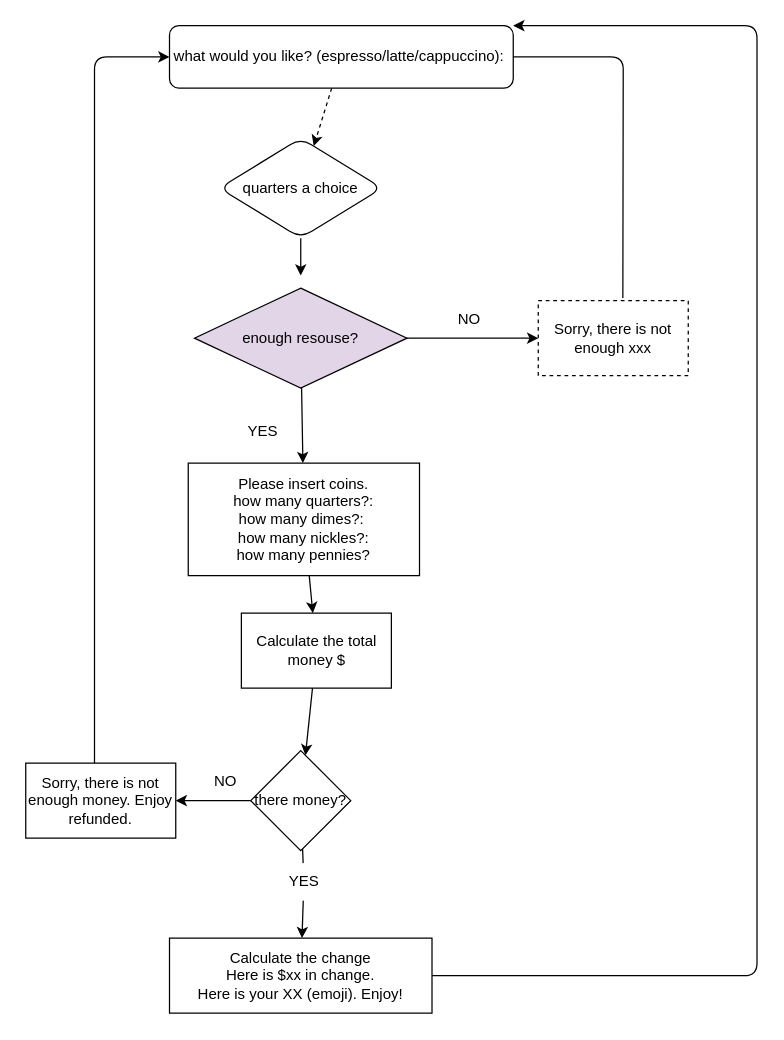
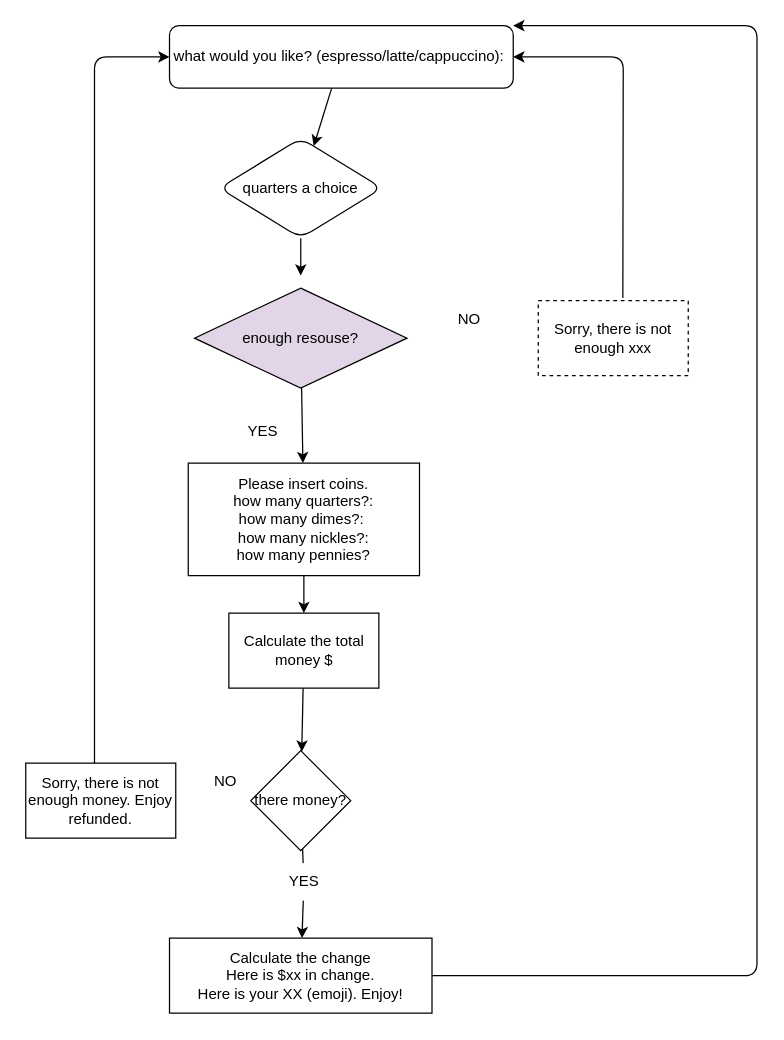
  <mxCell id="0" />
  <mxCell id="1" parent="0" />
- <mxCell id="2" value="" style="edgeStyle=none;html=1;dashed=1;" edge="1" parent="1" source="3" target="5"><mxGeometry relative="1" as="geometry" /></mxCell>
+ <mxCell id="2" value="" style="edgeStyle=none;html=1;" edge="1" parent="1" source="3" target="5"><mxGeometry relative="1" as="geometry" /></mxCell>
  <mxCell id="3" value="what would you like? (espresso/latte/cappuccino):&amp;nbsp;" style="rounded=1;whiteSpace=wrap;html=1;" vertex="1" parent="1"><mxGeometry x="135" y="20" width="275" height="50" as="geometry" /></mxCell>
  <mxCell id="4" style="edgeStyle=none;html=1;exitX=0.5;exitY=1;exitDx=0;exitDy=0;" edge="1" parent="1" source="5"><mxGeometry relative="1" as="geometry"><mxPoint x="240" y="220" as="targetPoint" /></mxGeometry></mxCell>
  <mxCell id="5" value="quarters a choice" style="rhombus;whiteSpace=wrap;html=1;rounded=1;" vertex="1" parent="1"><mxGeometry x="175" y="110" width="130" height="80" as="geometry" /></mxCell>
- <mxCell id="6" value="" style="edgeStyle=none;html=1;" edge="1" parent="1" source="8" target="10"><mxGeometry relative="1" as="geometry"><Array as="points"><mxPoint x="375" y="270" /></Array></mxGeometry></mxCell>
  <mxCell id="7" value="" style="edgeStyle=none;html=1;" edge="1" parent="1" source="8" target="13"><mxGeometry relative="1" as="geometry" /></mxCell>
  <mxCell id="8" value="enough resouse?" style="rhombus;whiteSpace=wrap;html=1;fillColor=#e1d5e7;" vertex="1" parent="1"><mxGeometry x="155" y="230" width="170" height="80" as="geometry" /></mxCell>
- <mxCell id="9" value="" style="edgeStyle=none;html=1;entryX=1;entryY=0.5;entryDx=0;entryDy=0;exitX=0.564;exitY=-0.036;exitDx=0;exitDy=0;exitPerimeter=0;endArrow=none;" edge="1" parent="1" source="10" target="3"><mxGeometry relative="1" as="geometry"><mxPoint x="495" y="230" as="sourcePoint" /><mxPoint x="485" y="70" as="targetPoint" /><Array as="points"><mxPoint x="498" y="45" /></Array></mxGeometry></mxCell>
+ <mxCell id="9" value="" style="edgeStyle=none;html=1;entryX=1;entryY=0.5;entryDx=0;entryDy=0;exitX=0.564;exitY=-0.036;exitDx=0;exitDy=0;exitPerimeter=0;" edge="1" parent="1" source="10" target="3"><mxGeometry relative="1" as="geometry"><mxPoint x="495" y="230" as="sourcePoint" /><mxPoint x="485" y="70" as="targetPoint" /><Array as="points"><mxPoint x="498" y="45" /></Array></mxGeometry></mxCell>
  <mxCell id="10" value="Sorry, there is not enough xxx" style="whiteSpace=wrap;html=1;dashed=1;" vertex="1" parent="1"><mxGeometry x="430" y="240" width="120" height="60" as="geometry" /></mxCell>
  <mxCell id="11" value="NO" style="text;html=1;strokeColor=none;fillColor=none;align=center;verticalAlign=middle;whiteSpace=wrap;rounded=0;" vertex="1" parent="1"><mxGeometry x="345" y="240" width="60" height="30" as="geometry" /></mxCell>
  <mxCell id="12" value="" style="edgeStyle=none;html=1;" edge="1" parent="1" source="13" target="16"><mxGeometry relative="1" as="geometry" /></mxCell>
  <mxCell id="13" value="Please insert coins.&lt;br&gt;how many quarters?:&lt;br&gt;how many dimes?:&amp;nbsp;&lt;br&gt;how many nickles?:&lt;br&gt;how many pennies?" style="whiteSpace=wrap;html=1;" vertex="1" parent="1"><mxGeometry x="150" y="370" width="185" height="90" as="geometry" /></mxCell>
  <mxCell id="14" value="YES" style="text;html=1;strokeColor=none;fillColor=none;align=center;verticalAlign=middle;whiteSpace=wrap;rounded=0;" vertex="1" parent="1"><mxGeometry x="180" y="330" width="60" height="30" as="geometry" /></mxCell>
  <mxCell id="15" value="" style="edgeStyle=none;html=1;" edge="1" parent="1" source="16" target="19"><mxGeometry relative="1" as="geometry" /></mxCell>
- <mxCell id="16" value="Calculate the total money $" style="whiteSpace=wrap;html=1;" vertex="1" parent="1"><mxGeometry x="192.5" y="490" width="120" height="60" as="geometry" /></mxCell>
- <mxCell id="17" value="" style="edgeStyle=none;html=1;" edge="1" parent="1" source="19" target="20"><mxGeometry relative="1" as="geometry" /></mxCell>
+ <mxCell id="16" value="Calculate the total money $" style="whiteSpace=wrap;html=1;" vertex="1" parent="1"><mxGeometry x="182.5" y="490" width="120" height="60" as="geometry" /></mxCell>
  <mxCell id="18" value="" style="edgeStyle=none;html=1;startArrow=none;" edge="1" parent="1" source="25" target="23"><mxGeometry relative="1" as="geometry" /></mxCell>
  <mxCell id="19" value="there money?" style="rhombus;whiteSpace=wrap;html=1;" vertex="1" parent="1"><mxGeometry x="200" y="600" width="80" height="80" as="geometry" /></mxCell>
  <mxCell id="20" value="Sorry, there is not enough money. Enjoy refunded." style="whiteSpace=wrap;html=1;" vertex="1" parent="1"><mxGeometry x="20" y="610" width="120" height="60" as="geometry" /></mxCell>
  <mxCell id="21" value="NO" style="text;html=1;strokeColor=none;fillColor=none;align=center;verticalAlign=middle;whiteSpace=wrap;rounded=0;" vertex="1" parent="1"><mxGeometry x="150" y="610" width="60" height="30" as="geometry" /></mxCell>
  <mxCell id="22" value="" style="endArrow=classic;html=1;entryX=0;entryY=0.5;entryDx=0;entryDy=0;" edge="1" parent="1" target="3"><mxGeometry width="50" height="50" relative="1" as="geometry"><mxPoint x="75" y="610" as="sourcePoint" /><mxPoint x="75" y="40" as="targetPoint" /><Array as="points"><mxPoint x="75" y="45" /></Array></mxGeometry></mxCell>
  <mxCell id="23" value="Calculate the change&lt;br&gt;Here is $xx in change.&lt;br&gt;Here is your XX (emoji). Enjoy!" style="whiteSpace=wrap;html=1;" vertex="1" parent="1"><mxGeometry x="135" y="750" width="210" height="60" as="geometry" /></mxCell>
  <mxCell id="24" value="" style="edgeStyle=none;html=1;endArrow=none;" edge="1" parent="1" source="19" target="25"><mxGeometry relative="1" as="geometry"><mxPoint x="240.889" y="679.111" as="sourcePoint" /><mxPoint x="241.818" y="720" as="targetPoint" /></mxGeometry></mxCell>
  <mxCell id="25" value="YES" style="text;html=1;strokeColor=none;fillColor=none;align=center;verticalAlign=middle;whiteSpace=wrap;rounded=0;" vertex="1" parent="1"><mxGeometry x="212.5" y="690" width="60" height="30" as="geometry" /></mxCell>
  <mxCell id="26" value="" style="endArrow=classic;html=1;entryX=1;entryY=0;entryDx=0;entryDy=0;" edge="1" parent="1" target="3"><mxGeometry width="50" height="50" relative="1" as="geometry"><mxPoint x="345" y="780" as="sourcePoint" /><mxPoint x="585" y="780" as="targetPoint" /><Array as="points"><mxPoint x="605" y="780" /><mxPoint x="605" y="390" /><mxPoint x="605" y="20" /></Array></mxGeometry></mxCell>
